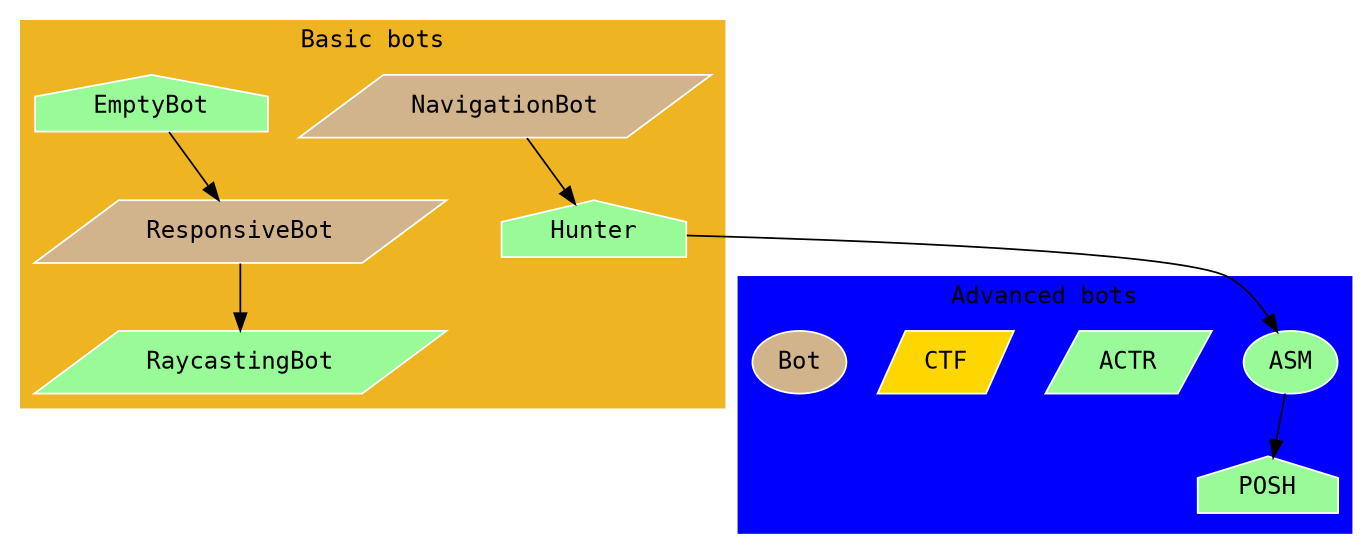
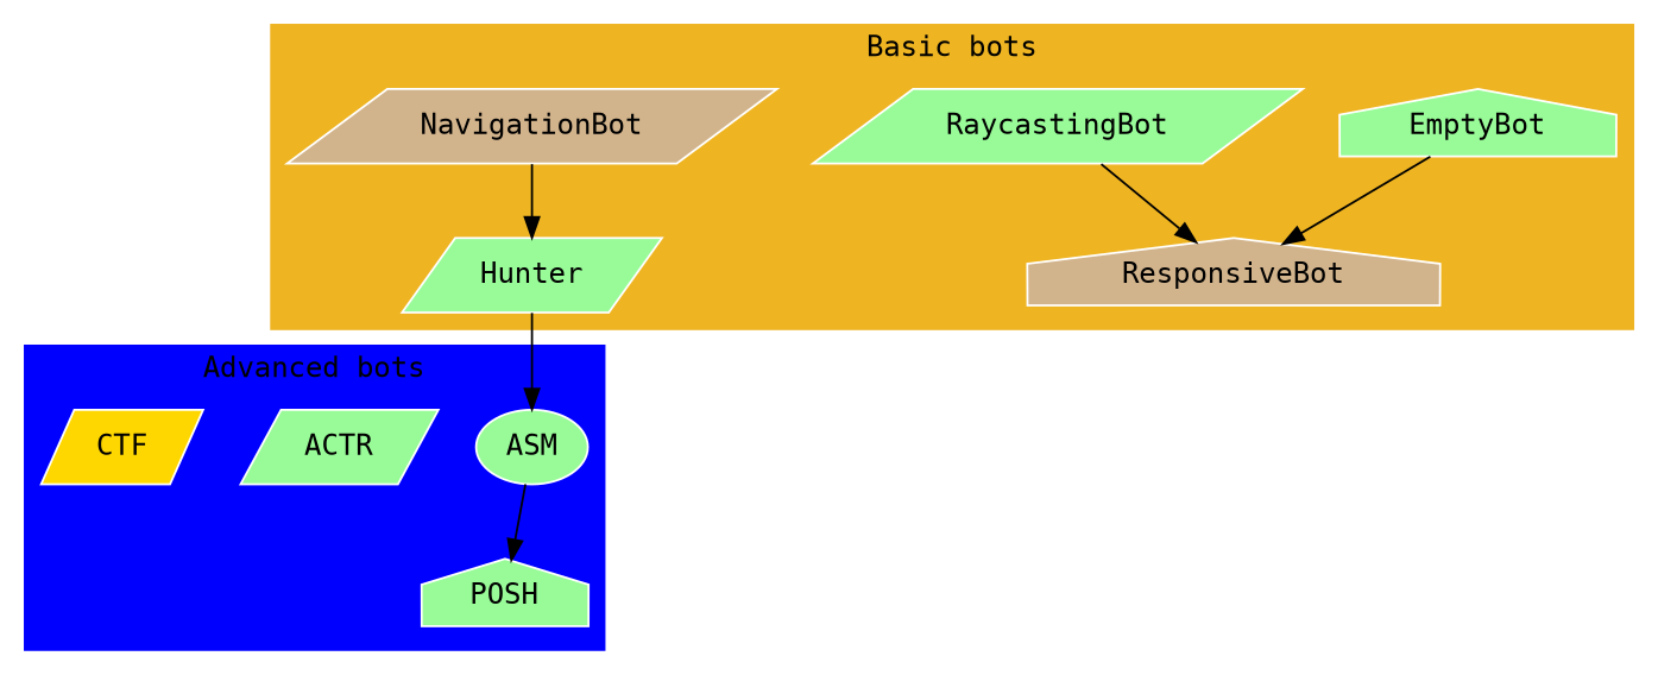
  digraph {
    fontname="DejaVu Sans Mono"
    node [color=white fillcolor=palegreen fontname="DejaVu Sans Mono" shape=parallelogram style=filled]
    edge [fontname="DejaVu Sans Mono"]
    EmptyBot [shape=house]
-   ResponsiveBot [fillcolor=tan]
+   ResponsiveBot [fillcolor=tan shape=house]
    RaycastingBot
    NavigationBot [fillcolor=tan]
-   Hunter [shape=house]
+   Hunter
    ASM [shape=ellipse]
    POSH [shape=house]
    ACTR
    CTF [fillcolor=gold]
-   Bot [fillcolor=tan shape=ellipse]
    subgraph cluster_1 {
      color=goldenrod2
      label="Basic bots"
      style=filled
      EmptyBot
      ResponsiveBot
      RaycastingBot
      NavigationBot
      Hunter
    }
    subgraph cluster_2 {
      color=blue
      label="Advanced bots"
      style=filled
      ASM
      POSH
      ACTR
      CTF
-     Bot
    }
    EmptyBot -> ResponsiveBot
-   ResponsiveBot -> RaycastingBot
+   RaycastingBot -> ResponsiveBot
    NavigationBot -> Hunter
    Hunter -> ASM
    ASM -> POSH
  }
